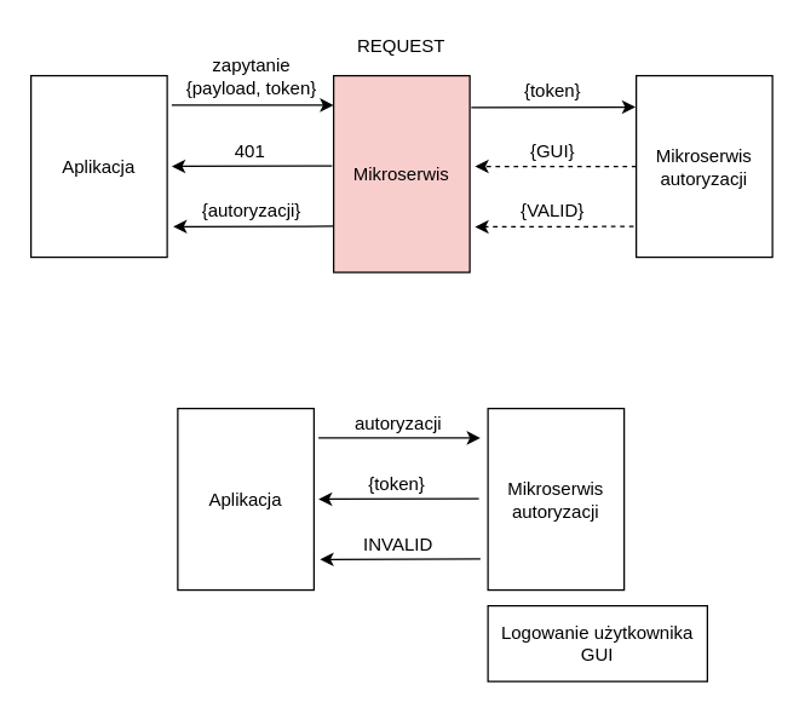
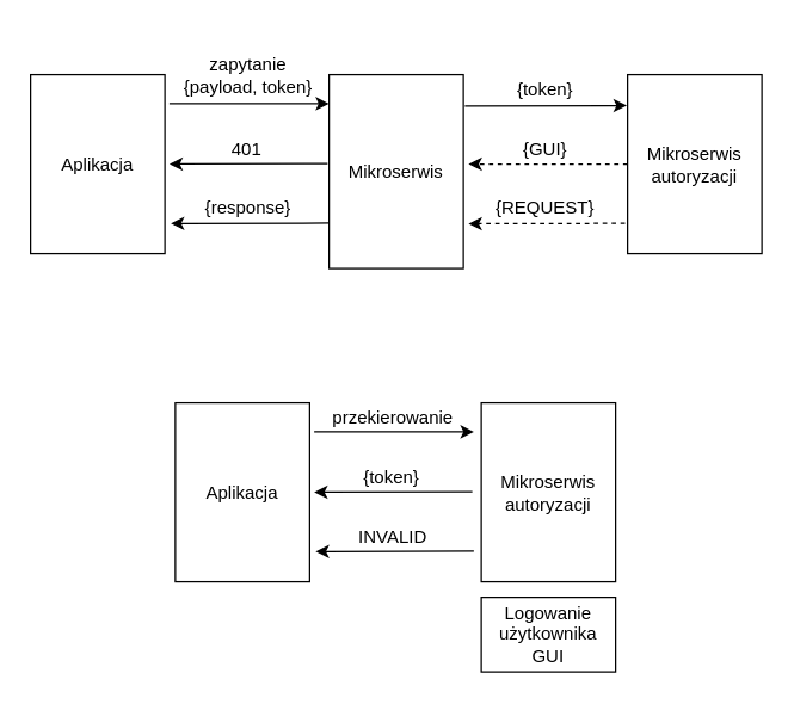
  <mxCell id="0" />
  <mxCell id="1" parent="0" />
- <mxCell id="2" value="Mikroserwis" style="rounded=0;whiteSpace=wrap;html=1;fillColor=#f8cecc;" parent="1" vertex="1"><mxGeometry x="220" y="49.57" width="90" height="130" as="geometry" /></mxCell>
+ <mxCell id="2" value="Mikroserwis" style="rounded=0;whiteSpace=wrap;html=1;" parent="1" vertex="1"><mxGeometry x="220" y="49.57" width="90" height="130" as="geometry" /></mxCell>
  <mxCell id="3" value="Mikroserwis autoryzacji" style="rounded=0;whiteSpace=wrap;html=1;" parent="1" vertex="1"><mxGeometry x="420" y="49.57" width="90" height="120" as="geometry" /></mxCell>
  <mxCell id="4" value="" style="endArrow=classic;html=1;entryX=-0.005;entryY=0.173;entryDx=0;entryDy=0;entryPerimeter=0;" parent="1" target="3" edge="1"><mxGeometry width="50" height="50" relative="1" as="geometry"><mxPoint x="311" y="70.57" as="sourcePoint" /><mxPoint x="370" y="79.57" as="targetPoint" /></mxGeometry></mxCell>
  <mxCell id="5" value="{token}" style="text;html=1;strokeColor=none;fillColor=none;align=center;verticalAlign=middle;whiteSpace=wrap;rounded=0;" parent="1" vertex="1"><mxGeometry x="310" y="49.57" width="110" height="20" as="geometry" /></mxCell>
  <mxCell id="6" value="" style="endArrow=classic;html=1;entryX=0.031;entryY=1;entryDx=0;entryDy=0;entryPerimeter=0;exitX=1;exitY=1;exitDx=0;exitDy=0;dashed=1;" parent="1" source="7" target="7" edge="1"><mxGeometry width="50" height="50" relative="1" as="geometry"><mxPoint x="330" y="169.57" as="sourcePoint" /><mxPoint x="380" y="119.57" as="targetPoint" /><Array as="points"><mxPoint x="365" y="109.57" /></Array></mxGeometry></mxCell>
  <mxCell id="7" value="{GUI}" style="text;html=1;strokeColor=none;fillColor=none;align=center;verticalAlign=middle;whiteSpace=wrap;rounded=0;" parent="1" vertex="1"><mxGeometry x="310" y="89.57" width="110" height="20" as="geometry" /></mxCell>
  <mxCell id="8" value="" style="endArrow=classic;html=1;entryX=0.031;entryY=1;entryDx=0;entryDy=0;entryPerimeter=0;exitX=-0.019;exitY=0.597;exitDx=0;exitDy=0;exitPerimeter=0;dashed=1;" parent="1" target="9" edge="1"><mxGeometry width="50" height="50" relative="1" as="geometry"><mxPoint x="418.29" y="149.17" as="sourcePoint" /><mxPoint x="380" y="159.47" as="targetPoint" /><Array as="points"><mxPoint x="365" y="149.47" /></Array></mxGeometry></mxCell>
- <mxCell id="9" value="{VALID}" style="text;html=1;strokeColor=none;fillColor=none;align=center;verticalAlign=middle;whiteSpace=wrap;rounded=0;" parent="1" vertex="1"><mxGeometry x="310" y="129.47" width="110" height="20" as="geometry" /></mxCell>
+ <mxCell id="9" value="{REQUEST}" style="text;html=1;strokeColor=none;fillColor=none;align=center;verticalAlign=middle;whiteSpace=wrap;rounded=0;" parent="1" vertex="1"><mxGeometry x="310" y="129.47" width="110" height="20" as="geometry" /></mxCell>
  <mxCell id="10" value="" style="endArrow=classic;html=1;strokeWidth=1;" parent="1" edge="1"><mxGeometry width="50" height="50" relative="1" as="geometry"><mxPoint x="113" y="69" as="sourcePoint" /><mxPoint x="220" y="69" as="targetPoint" /></mxGeometry></mxCell>
  <mxCell id="11" value="zapytanie&lt;br&gt;{payload, token}" style="text;html=1;strokeColor=none;fillColor=none;align=center;verticalAlign=middle;whiteSpace=wrap;rounded=0;" parent="1" vertex="1"><mxGeometry x="120" y="40" width="92" height="20" as="geometry" /></mxCell>
  <mxCell id="12" value="Aplikacja&lt;br&gt;" style="rounded=0;whiteSpace=wrap;html=1;" parent="1" vertex="1"><mxGeometry x="20" y="49.57" width="90" height="120" as="geometry" /></mxCell>
  <mxCell id="13" value="" style="endArrow=classic;html=1;entryX=1.033;entryY=0.934;entryDx=0;entryDy=0;entryPerimeter=0;" parent="1" edge="1"><mxGeometry width="50" height="50" relative="1" as="geometry"><mxPoint x="219" y="109.17" as="sourcePoint" /><mxPoint x="112.98" y="109.47" as="targetPoint" /></mxGeometry></mxCell>
  <mxCell id="14" value="401" style="text;html=1;strokeColor=none;fillColor=none;align=center;verticalAlign=middle;whiteSpace=wrap;rounded=0;" parent="1" vertex="1"><mxGeometry x="110" y="89.57" width="110" height="20" as="geometry" /></mxCell>
  <mxCell id="15" value="" style="endArrow=classic;html=1;entryX=1.033;entryY=0.934;entryDx=0;entryDy=0;entryPerimeter=0;" edge="1" parent="1"><mxGeometry width="50" height="50" relative="1" as="geometry"><mxPoint x="220" y="149.07" as="sourcePoint" /><mxPoint x="113.98" y="149.37" as="targetPoint" /></mxGeometry></mxCell>
- <mxCell id="16" value="{autoryzacji}" style="text;html=1;strokeColor=none;fillColor=none;align=center;verticalAlign=middle;whiteSpace=wrap;rounded=0;" vertex="1" parent="1"><mxGeometry x="111" y="129.47" width="110" height="20" as="geometry" /></mxCell>
+ <mxCell id="16" value="{response}" style="text;html=1;strokeColor=none;fillColor=none;align=center;verticalAlign=middle;whiteSpace=wrap;rounded=0;" vertex="1" parent="1"><mxGeometry x="111" y="129.47" width="110" height="20" as="geometry" /></mxCell>
  <mxCell id="17" value="Mikroserwis autoryzacji" style="rounded=0;whiteSpace=wrap;html=1;" vertex="1" parent="1"><mxGeometry x="322" y="269.57" width="90" height="120" as="geometry" /></mxCell>
  <mxCell id="18" value="" style="endArrow=classic;html=1;strokeWidth=1;" edge="1" parent="1"><mxGeometry width="50" height="50" relative="1" as="geometry"><mxPoint x="210" y="289" as="sourcePoint" /><mxPoint x="317" y="289" as="targetPoint" /></mxGeometry></mxCell>
- <mxCell id="19" value="autoryzacji" style="text;html=1;strokeColor=none;fillColor=none;align=center;verticalAlign=middle;whiteSpace=wrap;rounded=0;" vertex="1" parent="1"><mxGeometry x="217" y="269.57" width="92" height="20" as="geometry" /></mxCell>
+ <mxCell id="19" value="przekierowanie" style="text;html=1;strokeColor=none;fillColor=none;align=center;verticalAlign=middle;whiteSpace=wrap;rounded=0;" vertex="1" parent="1"><mxGeometry x="217" y="269.57" width="92" height="20" as="geometry" /></mxCell>
  <mxCell id="20" value="Aplikacja&lt;br&gt;" style="rounded=0;whiteSpace=wrap;html=1;" vertex="1" parent="1"><mxGeometry x="117" y="269.57" width="90" height="120" as="geometry" /></mxCell>
  <mxCell id="21" value="" style="endArrow=classic;html=1;entryX=1.033;entryY=0.934;entryDx=0;entryDy=0;entryPerimeter=0;" edge="1" parent="1"><mxGeometry width="50" height="50" relative="1" as="geometry"><mxPoint x="316" y="329.17" as="sourcePoint" /><mxPoint x="209.98" y="329.47" as="targetPoint" /></mxGeometry></mxCell>
  <mxCell id="22" value="{token}" style="text;html=1;strokeColor=none;fillColor=none;align=center;verticalAlign=middle;whiteSpace=wrap;rounded=0;" vertex="1" parent="1"><mxGeometry x="207" y="309.57" width="110" height="20" as="geometry" /></mxCell>
  <mxCell id="23" value="" style="endArrow=classic;html=1;entryX=1.033;entryY=0.934;entryDx=0;entryDy=0;entryPerimeter=0;" edge="1" parent="1"><mxGeometry width="50" height="50" relative="1" as="geometry"><mxPoint x="317" y="369.07" as="sourcePoint" /><mxPoint x="210.98" y="369.37" as="targetPoint" /></mxGeometry></mxCell>
- <mxCell id="24" value="REQUEST" style="text;html=1;strokeColor=none;fillColor=none;align=center;verticalAlign=middle;whiteSpace=wrap;rounded=0;" vertex="1" parent="1"><mxGeometry x="245" y="20" width="40" height="20" as="geometry" /></mxCell>
  <mxCell id="25" value="INVALID" style="text;html=1;strokeColor=none;fillColor=none;align=center;verticalAlign=middle;whiteSpace=wrap;rounded=0;" vertex="1" parent="1"><mxGeometry x="208" y="350" width="110" height="20" as="geometry" /></mxCell>
- <mxCell id="26" value="Logowanie użytkownika&lt;br&gt;GUI" style="rounded=0;whiteSpace=wrap;html=1;" vertex="1" parent="1"><mxGeometry x="322" y="400" width="145" height="50" as="geometry" /></mxCell>
+ <mxCell id="26" value="Logowanie użytkownika&lt;br&gt;GUI" style="rounded=0;whiteSpace=wrap;html=1;" vertex="1" parent="1"><mxGeometry x="322" y="400" width="90" height="50" as="geometry" /></mxCell>
